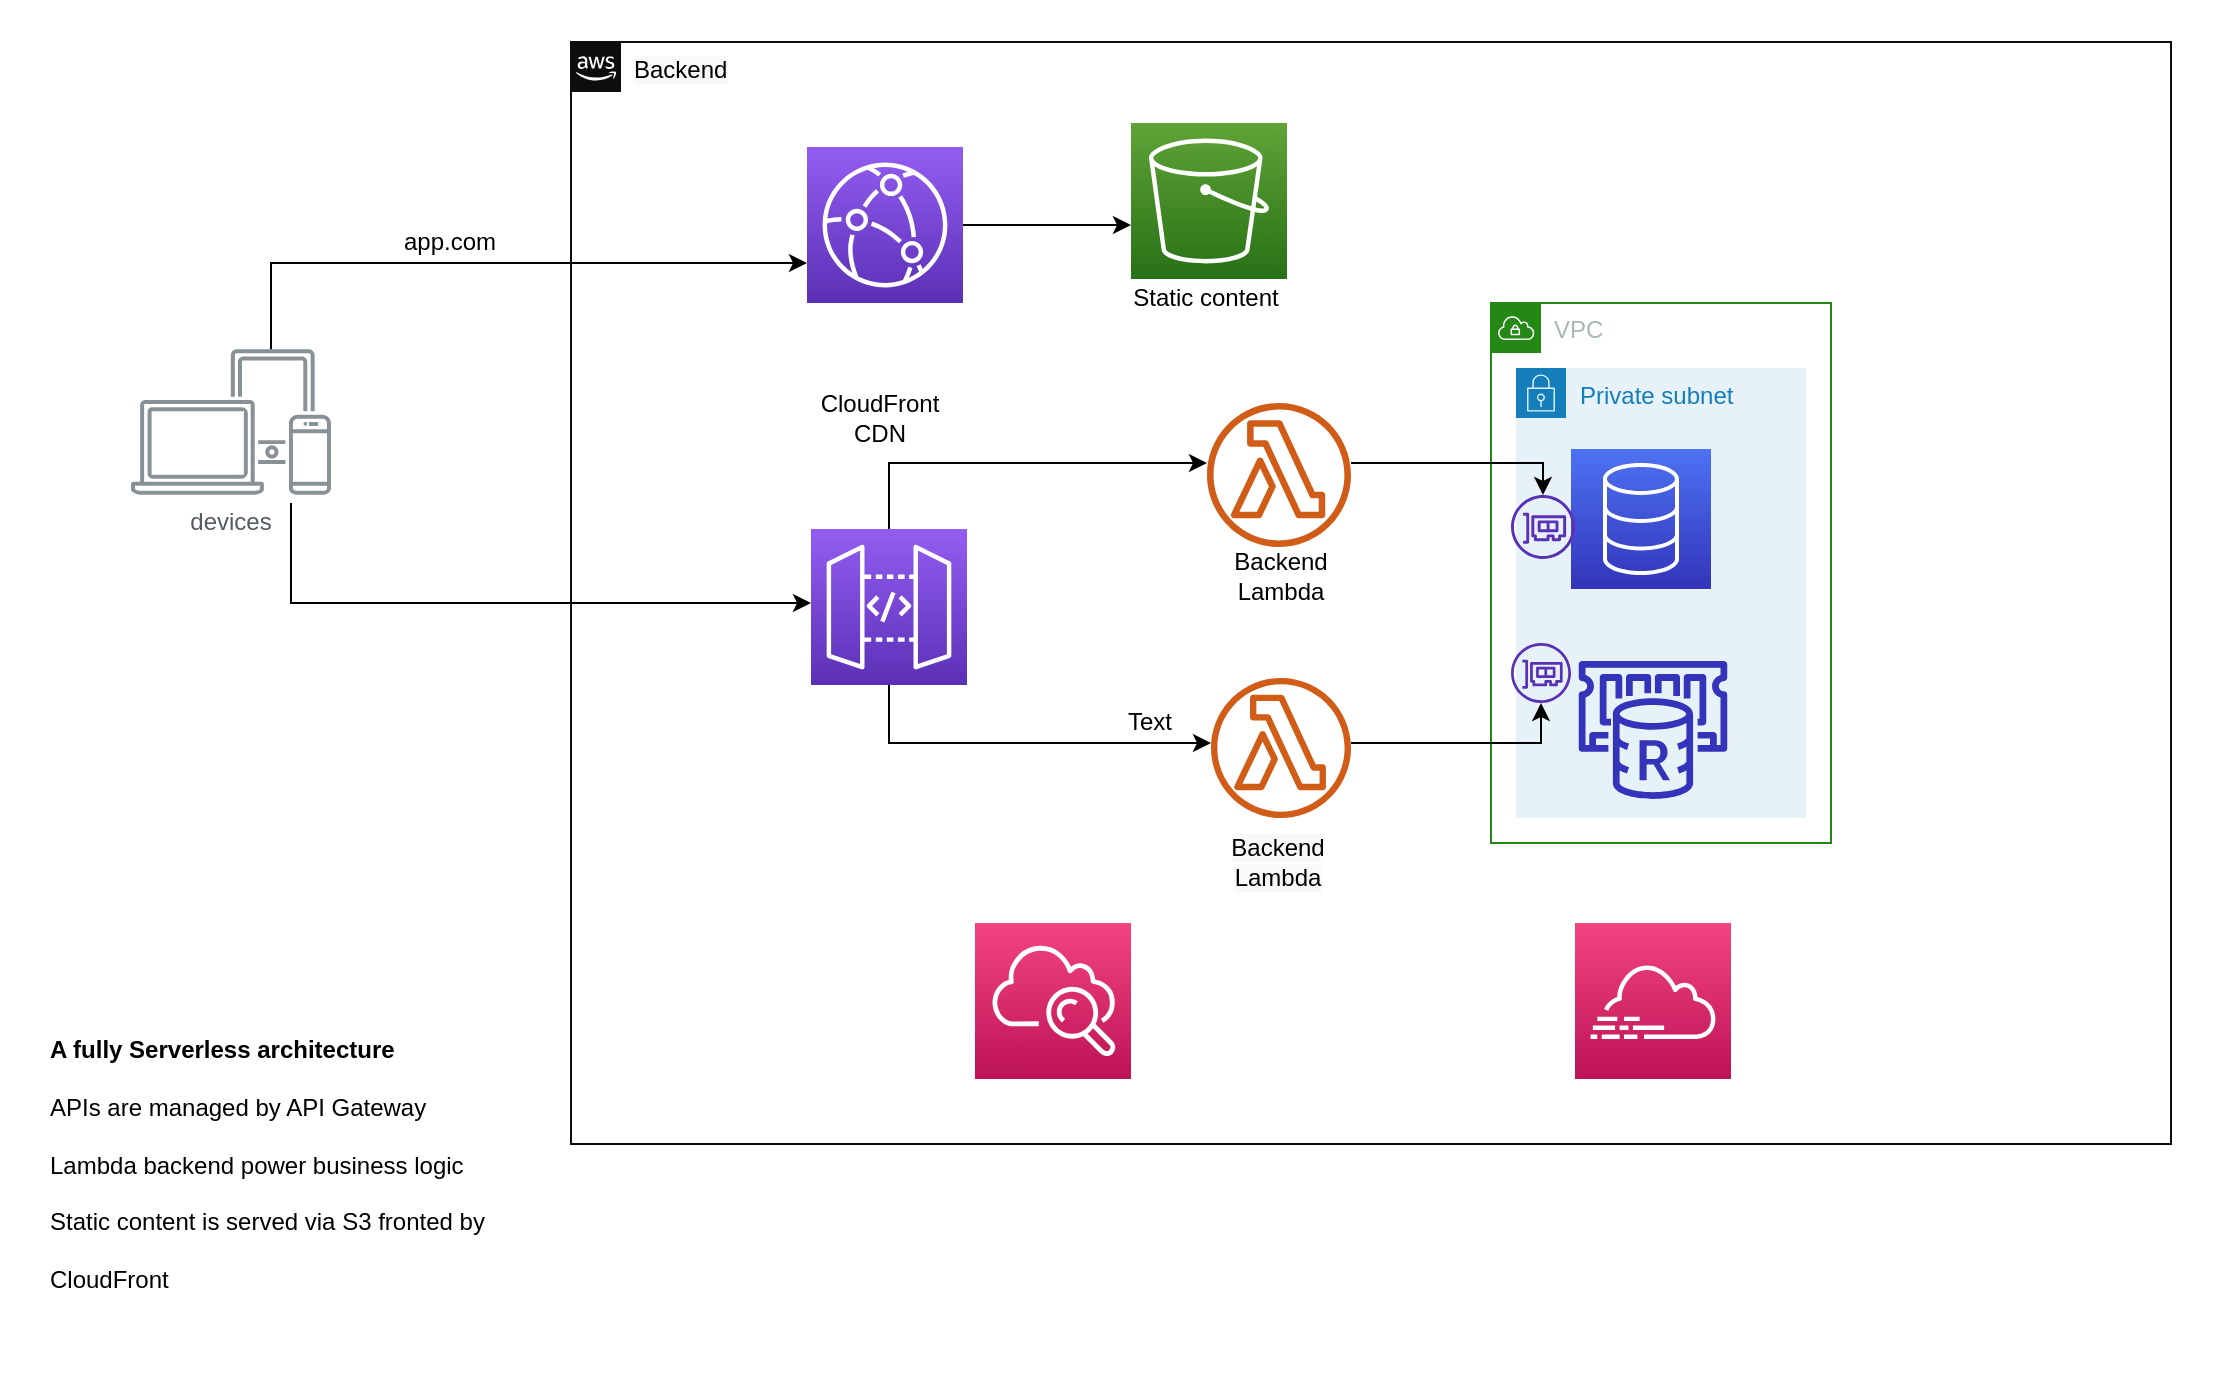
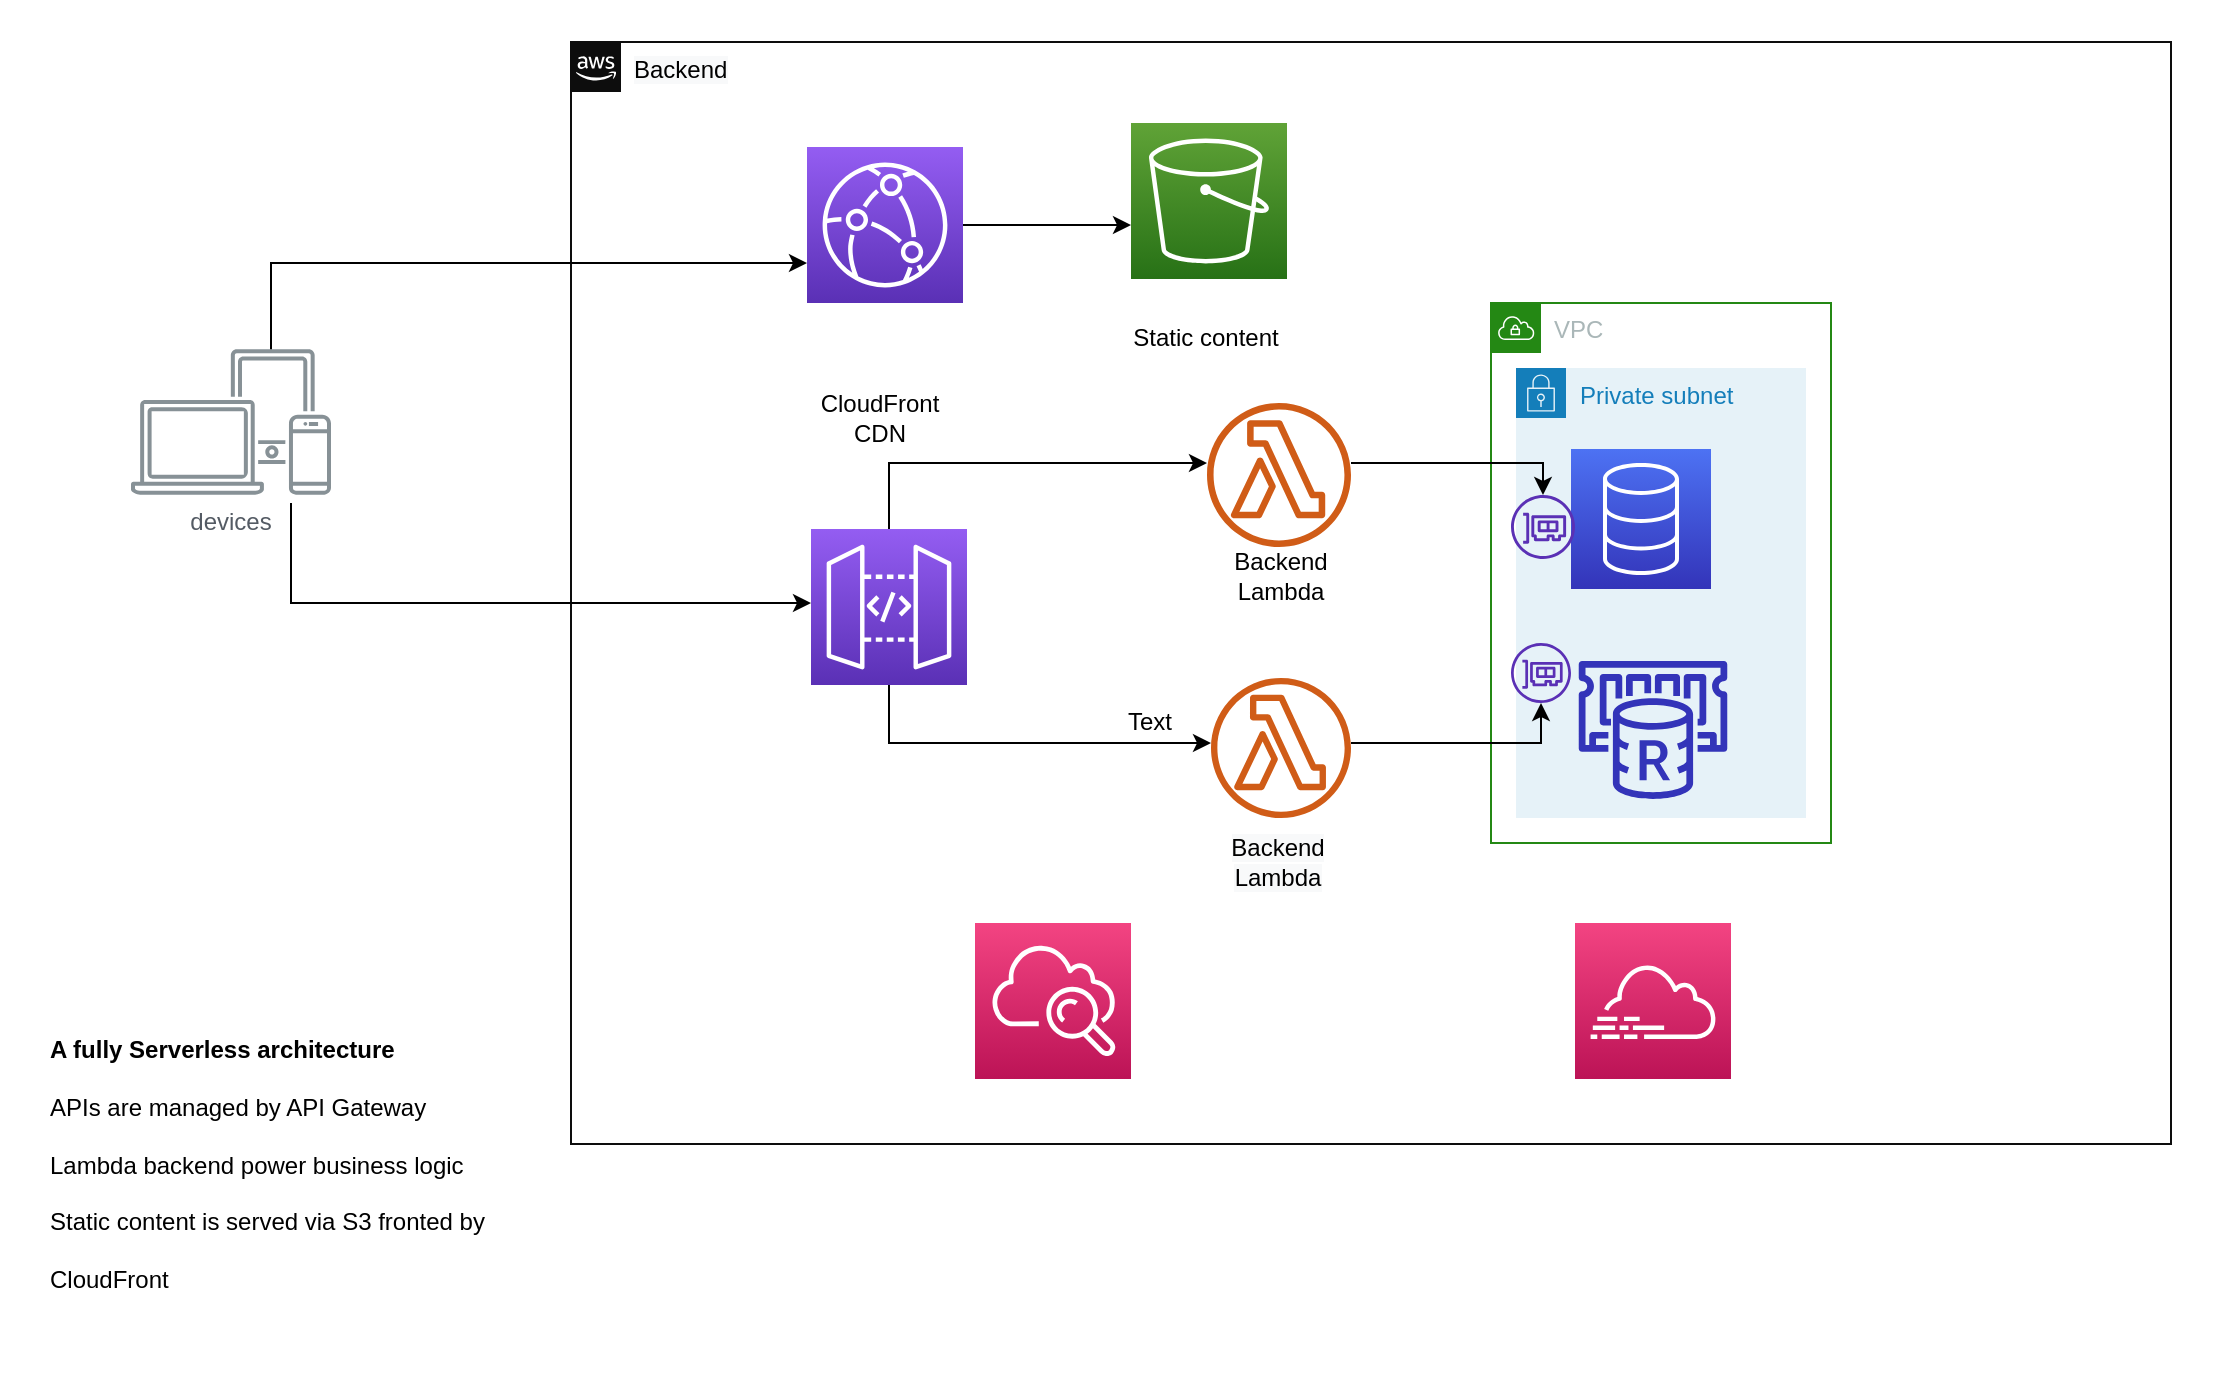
  <mxCell id="0" />
  <mxCell id="1" parent="0" />
  <mxCell id="2" value="&lt;meta charset=&quot;utf-8&quot;&gt;&lt;span style=&quot;color: rgb(0, 0, 0); font-family: helvetica; font-size: 12px; font-style: normal; font-weight: 400; letter-spacing: normal; text-align: center; text-indent: 0px; text-transform: none; word-spacing: 0px; background-color: rgb(248, 249, 250); display: inline; float: none;&quot;&gt;Backend&lt;/span&gt;" style="points=[[0,0],[0.25,0],[0.5,0],[0.75,0],[1,0],[1,0.25],[1,0.5],[1,0.75],[1,1],[0.75,1],[0.5,1],[0.25,1],[0,1],[0,0.75],[0,0.5],[0,0.25]];outlineConnect=0;gradientColor=none;html=1;whiteSpace=wrap;fontSize=12;fontStyle=0;shape=mxgraph.aws4.group;grIcon=mxgraph.aws4.group_aws_cloud_alt;strokeColor=#0D0D0D;fillColor=none;verticalAlign=top;align=left;spacingLeft=30;fontColor=#232F3E;dashed=0;shadow=0;" vertex="1" parent="1"><mxGeometry x="285" y="20.5" width="800" height="551" as="geometry" /></mxCell>
  <mxCell id="3" value="VPC" style="points=[[0,0],[0.25,0],[0.5,0],[0.75,0],[1,0],[1,0.25],[1,0.5],[1,0.75],[1,1],[0.75,1],[0.5,1],[0.25,1],[0,1],[0,0.75],[0,0.5],[0,0.25]];outlineConnect=0;gradientColor=none;html=1;whiteSpace=wrap;fontSize=12;fontStyle=0;shape=mxgraph.aws4.group;grIcon=mxgraph.aws4.group_vpc;strokeColor=#248814;fillColor=none;verticalAlign=top;align=left;spacingLeft=30;fontColor=#AAB7B8;dashed=0;" vertex="1" parent="1"><mxGeometry x="745" y="151" width="170" height="270" as="geometry" /></mxCell>
  <mxCell id="4" value="Private subnet" style="points=[[0,0],[0.25,0],[0.5,0],[0.75,0],[1,0],[1,0.25],[1,0.5],[1,0.75],[1,1],[0.75,1],[0.5,1],[0.25,1],[0,1],[0,0.75],[0,0.5],[0,0.25]];outlineConnect=0;gradientColor=none;html=1;whiteSpace=wrap;fontSize=12;fontStyle=0;shape=mxgraph.aws4.group;grIcon=mxgraph.aws4.group_security_group;grStroke=0;strokeColor=#147EBA;fillColor=#E6F2F8;verticalAlign=top;align=left;spacingLeft=30;fontColor=#147EBA;dashed=0;" vertex="1" parent="1"><mxGeometry x="757.5" y="183.5" width="145" height="225" as="geometry" /></mxCell>
  <mxCell id="5" value="devices" style="outlineConnect=0;gradientColor=none;fontColor=#545B64;strokeColor=none;fillColor=#879196;dashed=0;verticalLabelPosition=bottom;verticalAlign=top;align=center;html=1;fontSize=12;fontStyle=0;aspect=fixed;shape=mxgraph.aws4.illustration_devices;pointerEvents=1" vertex="1" parent="1"><mxGeometry x="65" y="174" width="100" height="73" as="geometry" /></mxCell>
  <mxCell id="6" value="" style="outlineConnect=0;fontColor=#232F3E;gradientColor=#4D72F3;gradientDirection=north;fillColor=#3334B9;strokeColor=#ffffff;dashed=0;verticalLabelPosition=bottom;verticalAlign=top;align=center;html=1;fontSize=12;fontStyle=0;aspect=fixed;shape=mxgraph.aws4.resourceIcon;resIcon=mxgraph.aws4.database;" vertex="1" parent="1"><mxGeometry x="785" y="224" width="70" height="70" as="geometry" /></mxCell>
  <mxCell id="7" value="" style="outlineConnect=0;fontColor=#232F3E;gradientColor=none;fillColor=#3334B9;strokeColor=none;dashed=0;verticalLabelPosition=bottom;verticalAlign=top;align=center;html=1;fontSize=12;fontStyle=0;aspect=fixed;pointerEvents=1;shape=mxgraph.aws4.elasticache_for_redis;" vertex="1" parent="1"><mxGeometry x="787" y="330" width="78" height="69" as="geometry" /></mxCell>
  <mxCell id="8" value="" style="edgeStyle=elbowEdgeStyle;rounded=0;orthogonalLoop=1;jettySize=auto;elbow=vertical;html=1;strokeColor=#000000;" edge="1" parent="1" source="9" target="18"><mxGeometry relative="1" as="geometry"><Array as="points"><mxPoint x="715" y="231" /><mxPoint x="715" y="241" /><mxPoint x="725" y="251" /></Array></mxGeometry></mxCell>
  <mxCell id="9" value="" style="outlineConnect=0;fontColor=#232F3E;gradientColor=none;fillColor=#D05C17;strokeColor=none;dashed=0;verticalLabelPosition=bottom;verticalAlign=top;align=center;html=1;fontSize=12;fontStyle=0;aspect=fixed;pointerEvents=1;shape=mxgraph.aws4.lambda_function;" vertex="1" parent="1"><mxGeometry x="603" y="201" width="72" height="72" as="geometry" /></mxCell>
  <mxCell id="10" style="edgeStyle=elbowEdgeStyle;rounded=0;orthogonalLoop=1;jettySize=auto;elbow=vertical;html=1;strokeColor=#000000;" edge="1" parent="1" source="11" target="19"><mxGeometry relative="1" as="geometry"><Array as="points"><mxPoint x="705" y="371" /></Array></mxGeometry></mxCell>
  <mxCell id="11" value="" style="outlineConnect=0;fontColor=#232F3E;gradientColor=none;fillColor=#D05C17;strokeColor=none;dashed=0;verticalLabelPosition=bottom;verticalAlign=top;align=center;html=1;fontSize=12;fontStyle=0;aspect=fixed;pointerEvents=1;shape=mxgraph.aws4.lambda_function;" vertex="1" parent="1"><mxGeometry x="605" y="338.5" width="70" height="70" as="geometry" /></mxCell>
  <mxCell id="12" value="" style="outlineConnect=0;fontColor=#232F3E;gradientColor=#F34482;gradientDirection=north;fillColor=#BC1356;strokeColor=#ffffff;dashed=0;verticalLabelPosition=bottom;verticalAlign=top;align=center;html=1;fontSize=12;fontStyle=0;aspect=fixed;shape=mxgraph.aws4.resourceIcon;resIcon=mxgraph.aws4.cloudwatch;" vertex="1" parent="1"><mxGeometry x="487" y="461" width="78" height="78" as="geometry" /></mxCell>
  <mxCell id="13" value="" style="outlineConnect=0;fontColor=#232F3E;gradientColor=#F34482;gradientDirection=north;fillColor=#BC1356;strokeColor=#ffffff;dashed=0;verticalLabelPosition=bottom;verticalAlign=top;align=center;html=1;fontSize=12;fontStyle=0;aspect=fixed;shape=mxgraph.aws4.resourceIcon;resIcon=mxgraph.aws4.cloudtrail;" vertex="1" parent="1"><mxGeometry x="787" y="461" width="78" height="78" as="geometry" /></mxCell>
  <mxCell id="14" style="edgeStyle=elbowEdgeStyle;rounded=0;orthogonalLoop=1;jettySize=auto;elbow=vertical;html=1;" edge="1" parent="1" source="24" target="2"><mxGeometry relative="1" as="geometry" /></mxCell>
  <mxCell id="15" value="" style="edgeStyle=elbowEdgeStyle;rounded=0;orthogonalLoop=1;jettySize=auto;elbow=vertical;html=1;strokeColor=#000000;" edge="1" parent="1" source="17" target="25"><mxGeometry relative="1" as="geometry"><mxPoint x="561" y="121" as="targetPoint" /><Array as="points"><mxPoint x="535" y="112" /></Array></mxGeometry></mxCell>
  <mxCell id="16" style="edgeStyle=elbowEdgeStyle;rounded=0;orthogonalLoop=1;jettySize=auto;elbow=vertical;html=1;strokeColor=#000000;" edge="1" parent="1" source="5" target="17"><mxGeometry relative="1" as="geometry"><Array as="points"><mxPoint x="135" y="131" /><mxPoint x="395" y="112" /><mxPoint x="145" y="131" /><mxPoint x="175" y="121" /><mxPoint x="55" y="141" /><mxPoint x="75" y="131" /><mxPoint x="255" y="112" /><mxPoint x="75" y="130" /><mxPoint x="295" y="121" /></Array></mxGeometry></mxCell>
  <mxCell id="17" value="" style="outlineConnect=0;fontColor=#232F3E;gradientColor=#945DF2;gradientDirection=north;fillColor=#5A30B5;strokeColor=#ffffff;dashed=0;verticalLabelPosition=bottom;verticalAlign=top;align=center;html=1;fontSize=12;fontStyle=0;aspect=fixed;shape=mxgraph.aws4.resourceIcon;resIcon=mxgraph.aws4.cloudfront;" vertex="1" parent="1"><mxGeometry x="403" y="73" width="78" height="78" as="geometry" /></mxCell>
  <mxCell id="18" value="" style="outlineConnect=0;fontColor=#232F3E;gradientColor=none;fillColor=#5A30B5;strokeColor=none;dashed=0;verticalLabelPosition=bottom;verticalAlign=top;align=center;html=1;fontSize=12;fontStyle=0;aspect=fixed;pointerEvents=1;shape=mxgraph.aws4.elastic_network_interface;" vertex="1" parent="1"><mxGeometry x="755" y="247" width="32" height="32" as="geometry" /></mxCell>
  <mxCell id="19" value="" style="outlineConnect=0;fontColor=#232F3E;gradientColor=none;fillColor=#5A30B5;strokeColor=none;dashed=0;verticalLabelPosition=bottom;verticalAlign=top;align=center;html=1;fontSize=12;fontStyle=0;aspect=fixed;pointerEvents=1;shape=mxgraph.aws4.elastic_network_interface;" vertex="1" parent="1"><mxGeometry x="755" y="321" width="30" height="30" as="geometry" /></mxCell>
  <mxCell id="20" style="edgeStyle=elbowEdgeStyle;rounded=0;orthogonalLoop=1;jettySize=auto;elbow=vertical;html=1;strokeColor=#000000;" edge="1" parent="1" source="24" target="11"><mxGeometry relative="1" as="geometry"><Array as="points"><mxPoint x="575" y="371" /><mxPoint x="525" y="321" /><mxPoint x="575" y="361" /></Array></mxGeometry></mxCell>
  <mxCell id="21" style="edgeStyle=elbowEdgeStyle;rounded=0;orthogonalLoop=1;jettySize=auto;elbow=vertical;html=1;strokeColor=#000000;" edge="1" parent="1" source="24" target="2"><mxGeometry relative="1" as="geometry" /></mxCell>
  <mxCell id="22" style="edgeStyle=elbowEdgeStyle;rounded=0;orthogonalLoop=1;jettySize=auto;elbow=vertical;html=1;strokeColor=#000000;" edge="1" parent="1" source="24" target="9"><mxGeometry relative="1" as="geometry"><Array as="points"><mxPoint x="545" y="231" /><mxPoint x="525" y="241" /><mxPoint x="525" y="246" /></Array></mxGeometry></mxCell>
  <mxCell id="23" style="edgeStyle=elbowEdgeStyle;rounded=0;orthogonalLoop=1;jettySize=auto;elbow=vertical;html=1;strokeColor=#000000;" edge="1" parent="1" target="24"><mxGeometry relative="1" as="geometry"><mxPoint x="145" y="251" as="sourcePoint" /><Array as="points"><mxPoint x="265" y="301" /><mxPoint x="115" y="281" /></Array></mxGeometry></mxCell>
  <mxCell id="24" value="" style="outlineConnect=0;fontColor=#232F3E;gradientColor=#945DF2;gradientDirection=north;fillColor=#5A30B5;strokeColor=#ffffff;dashed=0;verticalLabelPosition=bottom;verticalAlign=top;align=center;html=1;fontSize=12;fontStyle=0;aspect=fixed;shape=mxgraph.aws4.resourceIcon;resIcon=mxgraph.aws4.api_gateway;" vertex="1" parent="1"><mxGeometry x="405" y="264" width="78" height="78" as="geometry" /></mxCell>
  <mxCell id="25" value="" style="outlineConnect=0;fontColor=#232F3E;gradientColor=#60A337;gradientDirection=north;fillColor=#277116;strokeColor=#ffffff;dashed=0;verticalLabelPosition=bottom;verticalAlign=top;align=center;html=1;fontSize=12;fontStyle=0;aspect=fixed;shape=mxgraph.aws4.resourceIcon;resIcon=mxgraph.aws4.s3;shadow=0;" vertex="1" parent="1"><mxGeometry x="565" y="61" width="78" height="78" as="geometry" /></mxCell>
  <mxCell id="26" value="Backend Lambda" style="text;html=1;strokeColor=none;fillColor=none;align=center;verticalAlign=middle;whiteSpace=wrap;rounded=0;shadow=0;" vertex="1" parent="1"><mxGeometry x="612.5" y="279" width="55" height="17" as="geometry" /></mxCell>
  <mxCell id="27" value="&lt;span style=&quot;color: rgb(0 , 0 , 0) ; font-family: &amp;#34;helvetica&amp;#34; ; font-size: 12px ; font-style: normal ; font-weight: 400 ; letter-spacing: normal ; text-align: center ; text-indent: 0px ; text-transform: none ; word-spacing: 0px ; background-color: rgb(248 , 249 , 250) ; display: inline ; float: none&quot;&gt;Backend Lambda&lt;/span&gt;" style="text;html=1;strokeColor=none;fillColor=none;align=center;verticalAlign=middle;whiteSpace=wrap;rounded=0;shadow=0;" vertex="1" parent="1"><mxGeometry x="619" y="421" width="40" height="20" as="geometry" /></mxCell>
- <mxCell id="28" value="Static content" style="text;html=1;strokeColor=none;fillColor=none;align=center;verticalAlign=middle;whiteSpace=wrap;rounded=0;shadow=0;" vertex="1" parent="1"><mxGeometry x="565" y="139" width="76" height="20" as="geometry" /></mxCell>
+ <mxCell id="28" value="Static content" style="text;html=1;strokeColor=none;fillColor=none;align=center;verticalAlign=middle;whiteSpace=wrap;rounded=0;shadow=0;" vertex="1" parent="1"><mxGeometry x="565" y="159" width="76" height="20" as="geometry" /></mxCell>
  <mxCell id="29" value="CloudFront CDN" style="text;html=1;strokeColor=none;fillColor=none;align=center;verticalAlign=middle;whiteSpace=wrap;rounded=0;shadow=0;" vertex="1" parent="1"><mxGeometry x="395" y="199" width="90" height="20" as="geometry" /></mxCell>
  <mxCell id="30" value="Text" style="text;html=1;strokeColor=none;fillColor=none;align=center;verticalAlign=middle;whiteSpace=wrap;rounded=0;shadow=0;" vertex="1" parent="1"><mxGeometry x="555" y="351" width="40" height="20" as="geometry" /></mxCell>
- <mxCell id="31" value="app.com" style="text;html=1;strokeColor=none;fillColor=none;align=center;verticalAlign=middle;whiteSpace=wrap;rounded=0;shadow=0;" vertex="1" parent="1"><mxGeometry x="205" y="111" width="40" height="20" as="geometry" /></mxCell>
  <mxCell id="32" value="&lt;h1&gt;&lt;span style=&quot;font-size: 12px ; text-align: center&quot;&gt;A fully Serverless architecture&lt;/span&gt;&lt;br style=&quot;font-size: 12px ; font-weight: 400 ; text-align: center&quot;&gt;&lt;span style=&quot;font-size: 12px ; font-weight: 400&quot;&gt;APIs are managed by API Gateway&lt;/span&gt;&lt;br style=&quot;font-size: 12px ; font-weight: 400&quot;&gt;&lt;span style=&quot;font-size: 12px ; font-weight: 400&quot;&gt;Lambda backend power business logic&lt;/span&gt;&lt;br style=&quot;font-size: 12px ; font-weight: 400&quot;&gt;&lt;span style=&quot;font-size: 12px ; font-weight: 400&quot;&gt;Static content is served via S3 fronted by CloudFront&lt;/span&gt;&lt;br style=&quot;font-size: 12px ; font-weight: 400 ; text-align: center&quot;&gt;&lt;br style=&quot;font-size: 12px ; font-weight: 400 ; text-align: center&quot;&gt;&lt;/h1&gt;" style="text;html=1;strokeColor=none;fillColor=none;spacing=5;spacingTop=-20;whiteSpace=wrap;overflow=hidden;rounded=0;shadow=0;" vertex="1" parent="1"><mxGeometry x="20" y="501" width="255" height="170" as="geometry" /></mxCell>
